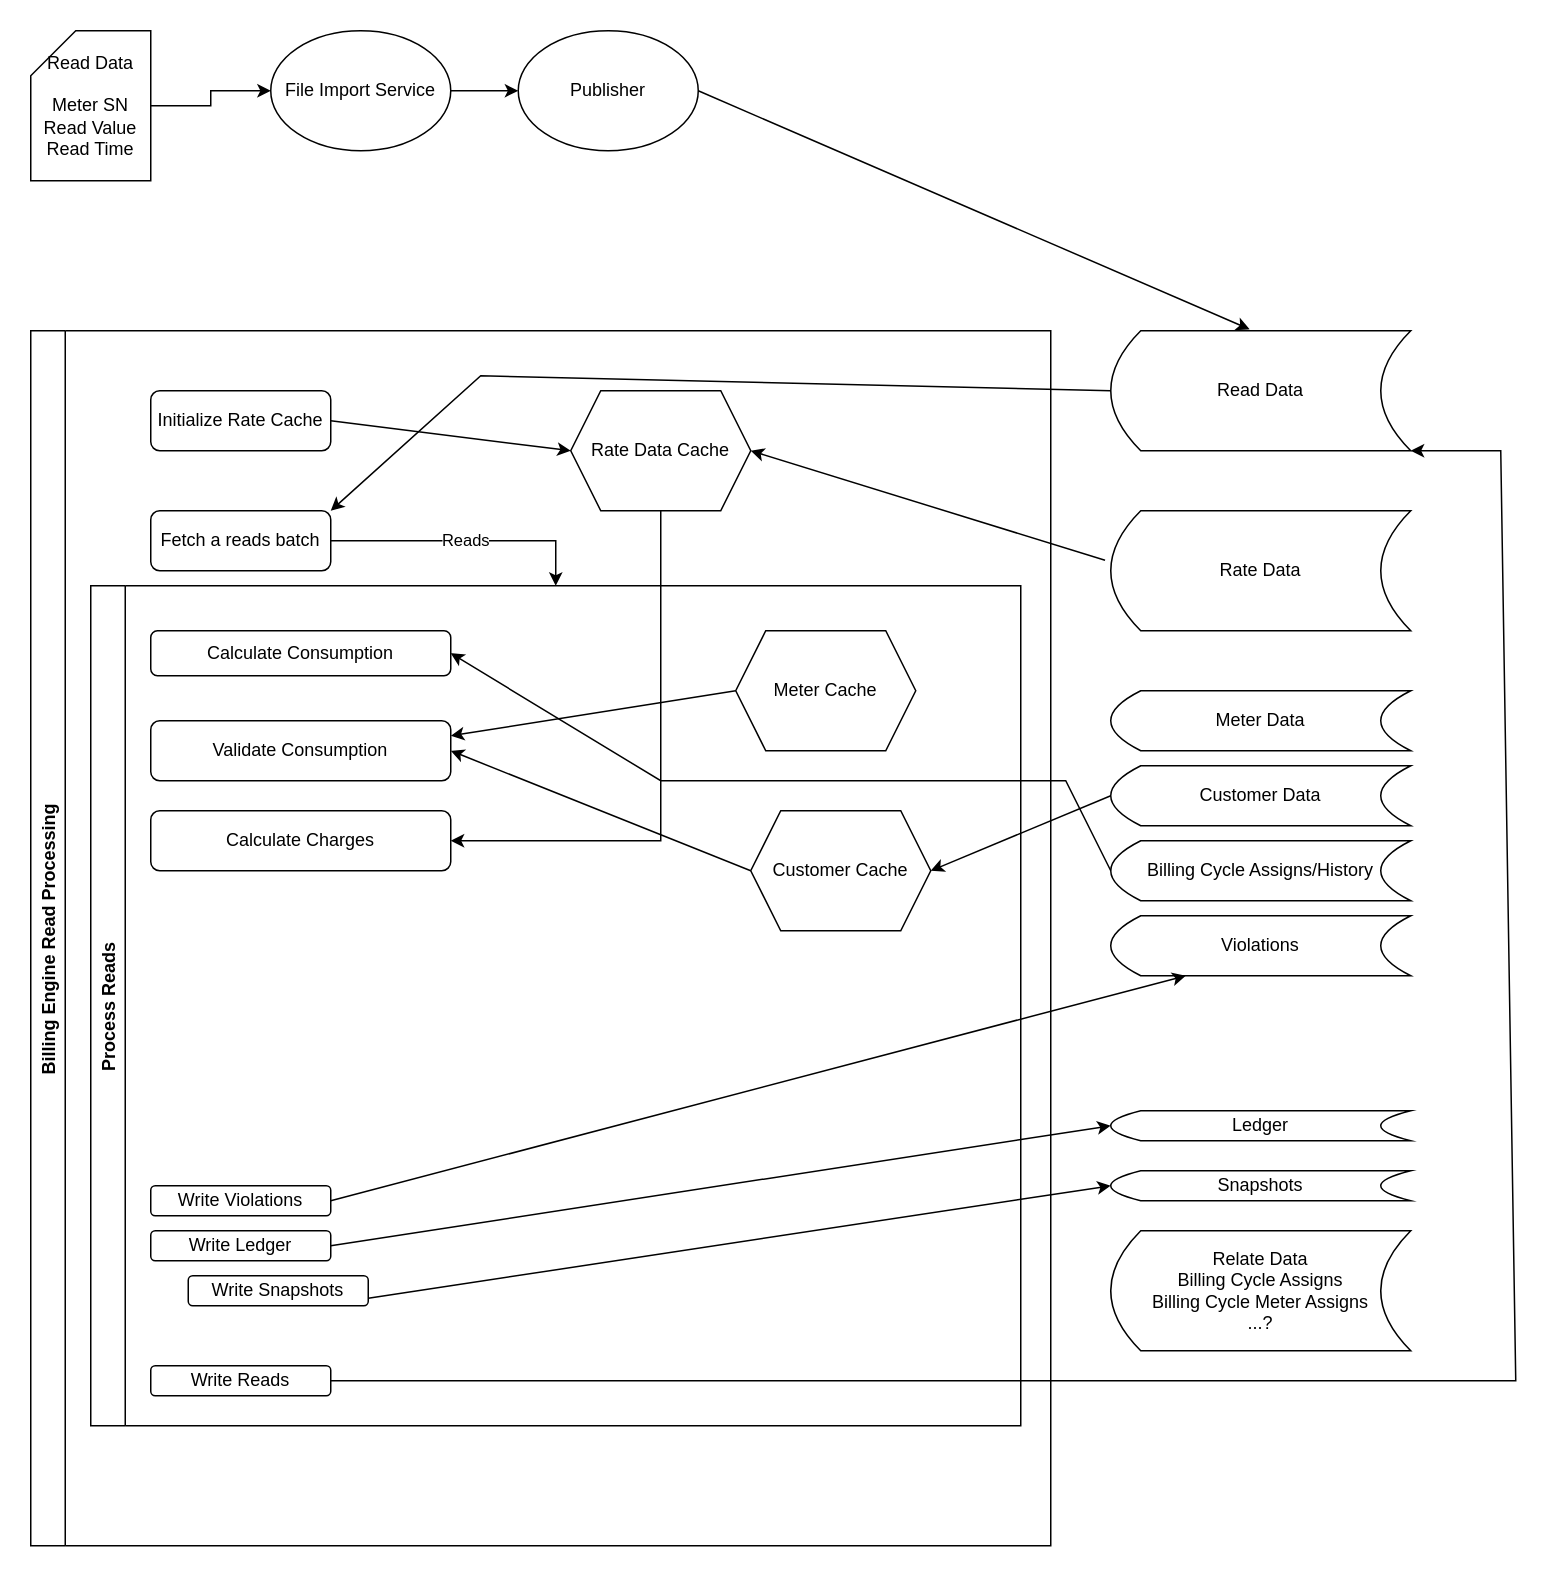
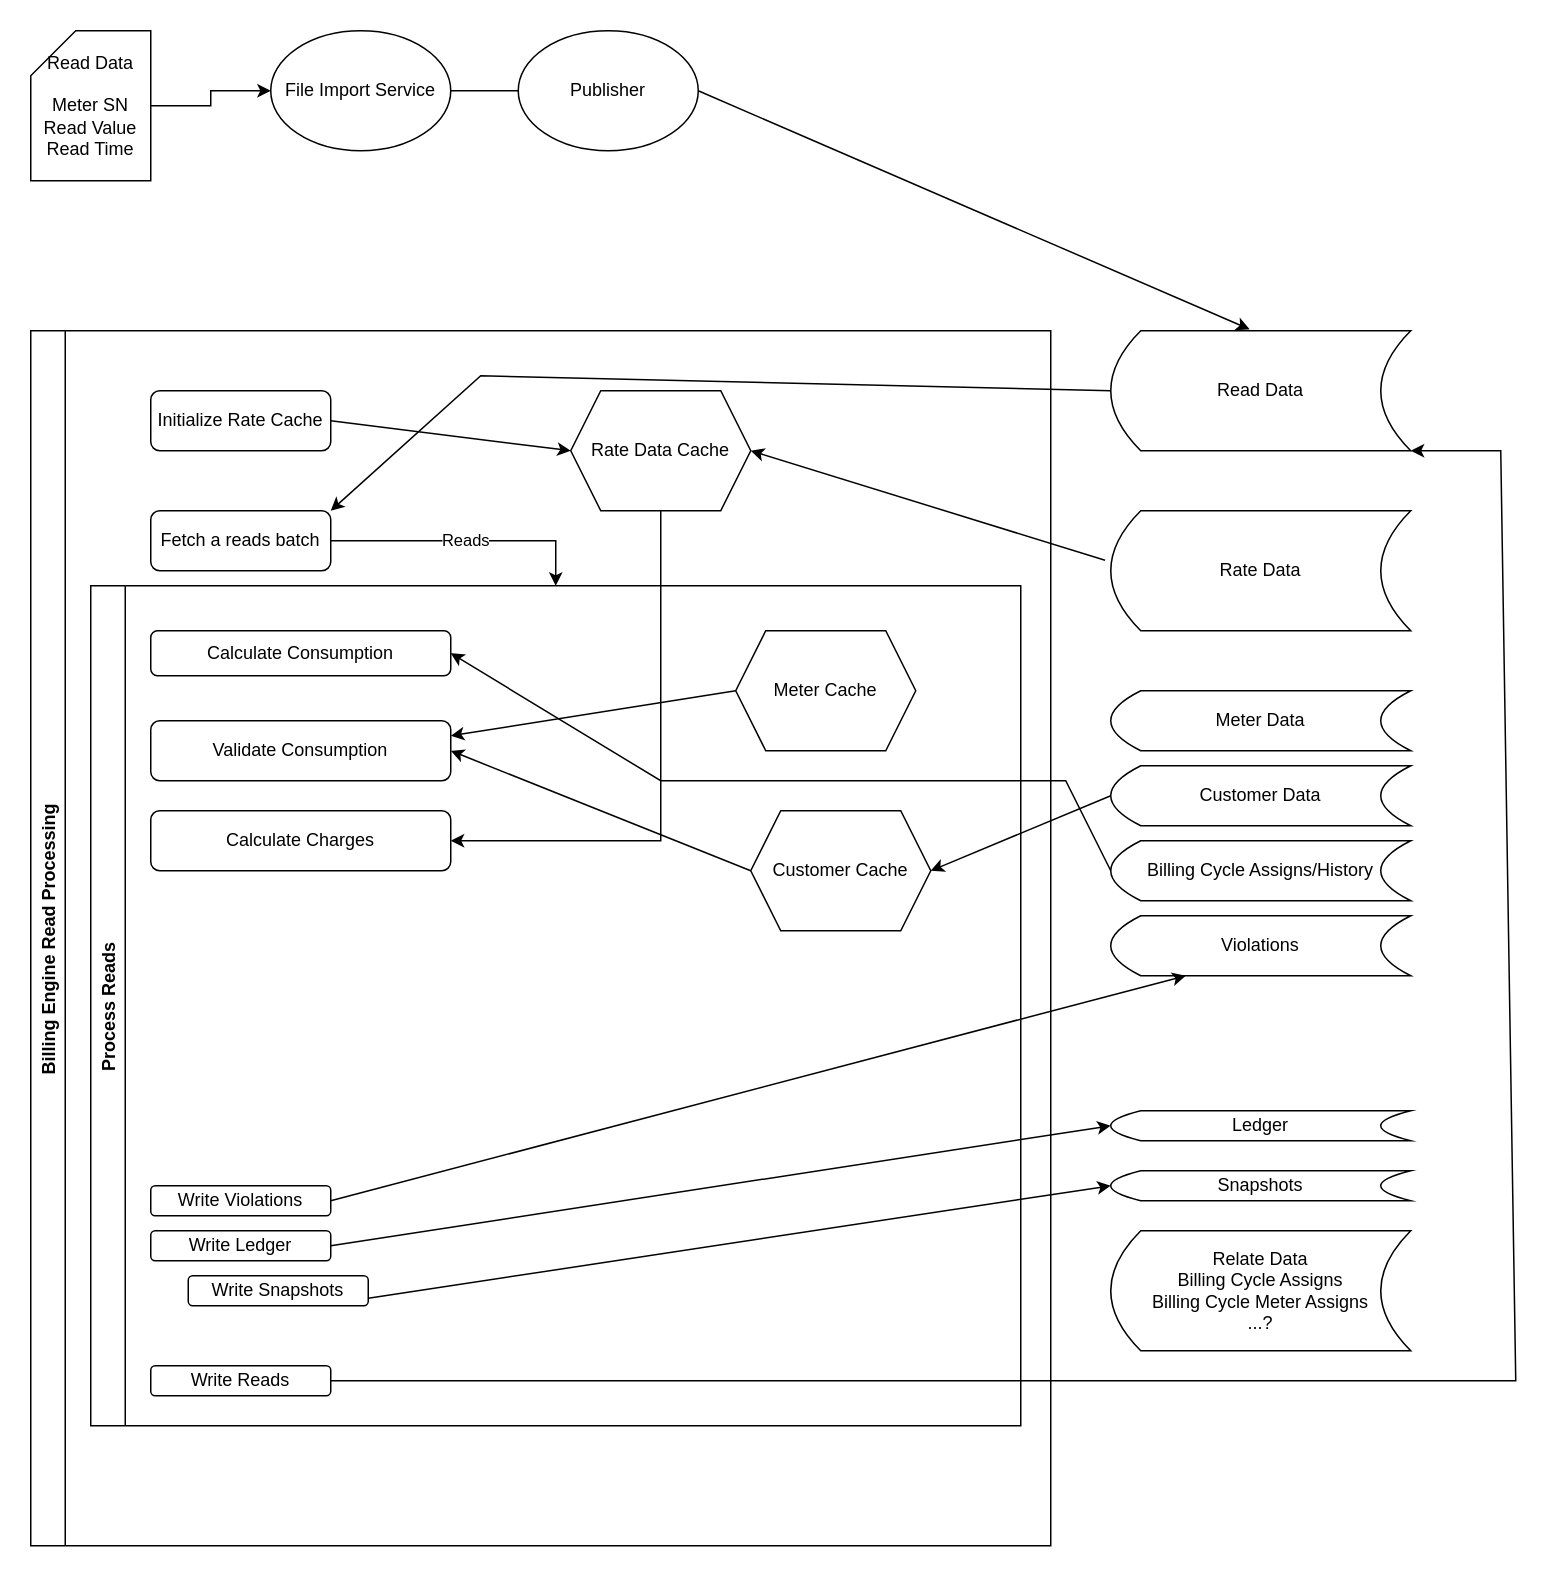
  <mxCell id="0" />
  <mxCell id="1" parent="0" />
  <mxCell id="2" value="" style="edgeStyle=orthogonalEdgeStyle;rounded=0;orthogonalLoop=1;jettySize=auto;html=1;" edge="1" parent="1" source="3" target="5"><mxGeometry relative="1" as="geometry" /></mxCell>
  <mxCell id="3" value="Read Data&lt;br&gt;&lt;br&gt;Meter SN&lt;br&gt;Read Value&lt;br&gt;Read Time" style="shape=card;whiteSpace=wrap;html=1;" vertex="1" parent="1"><mxGeometry x="20" y="20" width="80" height="100" as="geometry" /></mxCell>
- <mxCell id="4" value="" style="edgeStyle=orthogonalEdgeStyle;rounded=0;orthogonalLoop=1;jettySize=auto;html=1;" edge="1" parent="1" source="5" target="6"><mxGeometry relative="1" as="geometry" /></mxCell>
+ <mxCell id="4" value="" style="edgeStyle=orthogonalEdgeStyle;rounded=0;orthogonalLoop=1;jettySize=auto;html=1;endArrow=none;" edge="1" parent="1" source="5" target="6"><mxGeometry relative="1" as="geometry" /></mxCell>
  <mxCell id="5" value="File Import Service" style="ellipse;whiteSpace=wrap;html=1;" vertex="1" parent="1"><mxGeometry x="180" y="20" width="120" height="80" as="geometry" /></mxCell>
  <mxCell id="6" value="Publisher" style="ellipse;whiteSpace=wrap;html=1;" vertex="1" parent="1"><mxGeometry x="345" y="20" width="120" height="80" as="geometry" /></mxCell>
  <mxCell id="7" value="Read Data" style="shape=dataStorage;whiteSpace=wrap;html=1;fixedSize=1;" vertex="1" parent="1"><mxGeometry x="740" y="220" width="200" height="80" as="geometry" /></mxCell>
  <mxCell id="8" value="" style="endArrow=classic;html=1;rounded=0;exitX=1;exitY=0.5;exitDx=0;exitDy=0;entryX=0.463;entryY=-0.012;entryDx=0;entryDy=0;entryPerimeter=0;" edge="1" parent="1" source="6" target="7"><mxGeometry width="50" height="50" relative="1" as="geometry"><mxPoint x="550" y="80" as="sourcePoint" /><mxPoint x="600" y="30" as="targetPoint" /></mxGeometry></mxCell>
  <mxCell id="9" value="" style="endArrow=classic;html=1;rounded=0;entryX=1;entryY=0;entryDx=0;entryDy=0;exitX=0;exitY=0.5;exitDx=0;exitDy=0;" edge="1" parent="1" source="7" target="12"><mxGeometry width="50" height="50" relative="1" as="geometry"><mxPoint x="380" y="560" as="sourcePoint" /><mxPoint x="160" y="180" as="targetPoint" /><Array as="points"><mxPoint x="320" y="250" /></Array></mxGeometry></mxCell>
  <mxCell id="10" value="Billing Engine Read Processing" style="swimlane;horizontal=0;" vertex="1" parent="1"><mxGeometry x="20" y="220" width="680" height="810" as="geometry" /></mxCell>
  <mxCell id="11" value="Initialize Rate Cache" style="rounded=1;whiteSpace=wrap;html=1;" vertex="1" parent="10"><mxGeometry x="80" y="40" width="120" height="40" as="geometry" /></mxCell>
  <mxCell id="12" value="Fetch a reads batch" style="rounded=1;whiteSpace=wrap;html=1;" vertex="1" parent="10"><mxGeometry x="80" y="120" width="120" height="40" as="geometry" /></mxCell>
  <mxCell id="13" value="Process Reads" style="swimlane;horizontal=0;" vertex="1" parent="10"><mxGeometry x="40" y="170" width="620" height="560" as="geometry" /></mxCell>
  <mxCell id="14" value="Meter Cache" style="shape=hexagon;perimeter=hexagonPerimeter2;whiteSpace=wrap;html=1;fixedSize=1;" vertex="1" parent="13"><mxGeometry x="430" y="30" width="120" height="80" as="geometry" /></mxCell>
  <mxCell id="15" value="Customer Cache" style="shape=hexagon;perimeter=hexagonPerimeter2;whiteSpace=wrap;html=1;fixedSize=1;" vertex="1" parent="13"><mxGeometry x="440" y="150" width="120" height="80" as="geometry" /></mxCell>
  <mxCell id="16" value="Calculate Consumption" style="rounded=1;whiteSpace=wrap;html=1;" vertex="1" parent="13"><mxGeometry x="40" y="30" width="200" height="30" as="geometry" /></mxCell>
  <mxCell id="17" value="Validate Consumption" style="rounded=1;whiteSpace=wrap;html=1;" vertex="1" parent="13"><mxGeometry x="40" y="90" width="200" height="40" as="geometry" /></mxCell>
  <mxCell id="18" value="Calculate Charges" style="rounded=1;whiteSpace=wrap;html=1;" vertex="1" parent="13"><mxGeometry x="40" y="150" width="200" height="40" as="geometry" /></mxCell>
  <mxCell id="19" value="Write Ledger" style="rounded=1;whiteSpace=wrap;html=1;" vertex="1" parent="13"><mxGeometry x="40" y="430" width="120" height="20" as="geometry" /></mxCell>
  <mxCell id="20" value="Write Violations" style="rounded=1;whiteSpace=wrap;html=1;" vertex="1" parent="13"><mxGeometry x="40" y="400" width="120" height="20" as="geometry" /></mxCell>
  <mxCell id="21" value="Write Snapshots" style="rounded=1;whiteSpace=wrap;html=1;" vertex="1" parent="13"><mxGeometry x="65" y="460" width="120" height="20" as="geometry" /></mxCell>
  <mxCell id="22" value="Write Reads" style="rounded=1;whiteSpace=wrap;html=1;" vertex="1" parent="13"><mxGeometry x="40" y="520" width="120" height="20" as="geometry" /></mxCell>
  <mxCell id="23" value="" style="endArrow=classic;html=1;rounded=0;exitX=0;exitY=0.5;exitDx=0;exitDy=0;entryX=1;entryY=0.25;entryDx=0;entryDy=0;" edge="1" parent="13" source="14" target="17"><mxGeometry width="50" height="50" relative="1" as="geometry"><mxPoint x="320" y="150" as="sourcePoint" /><mxPoint x="370" y="100" as="targetPoint" /></mxGeometry></mxCell>
  <mxCell id="24" value="Rate Data Cache" style="shape=hexagon;perimeter=hexagonPerimeter2;whiteSpace=wrap;html=1;fixedSize=1;" vertex="1" parent="10"><mxGeometry x="360" y="40" width="120" height="80" as="geometry" /></mxCell>
  <mxCell id="25" value="" style="endArrow=classic;html=1;rounded=0;exitX=1;exitY=0.5;exitDx=0;exitDy=0;entryX=0;entryY=0.5;entryDx=0;entryDy=0;" edge="1" parent="10" source="11" target="24"><mxGeometry width="50" height="50" relative="1" as="geometry"><mxPoint x="360" y="350" as="sourcePoint" /><mxPoint x="410" y="300" as="targetPoint" /></mxGeometry></mxCell>
  <mxCell id="26" value="Reads" style="endArrow=classic;html=1;rounded=0;exitX=1;exitY=0.5;exitDx=0;exitDy=0;entryX=0.5;entryY=0;entryDx=0;entryDy=0;" edge="1" parent="10" source="12" target="13"><mxGeometry width="50" height="50" relative="1" as="geometry"><mxPoint x="270" y="170" as="sourcePoint" /><mxPoint x="360" y="180" as="targetPoint" /><Array as="points"><mxPoint x="350" y="140" /></Array></mxGeometry></mxCell>
  <mxCell id="27" value="" style="endArrow=classic;html=1;rounded=0;exitX=0.5;exitY=1;exitDx=0;exitDy=0;entryX=1;entryY=0.5;entryDx=0;entryDy=0;" edge="1" parent="10" source="24" target="18"><mxGeometry width="50" height="50" relative="1" as="geometry"><mxPoint x="360" y="320" as="sourcePoint" /><mxPoint x="420" y="360" as="targetPoint" /><Array as="points"><mxPoint x="420" y="340" /></Array></mxGeometry></mxCell>
  <mxCell id="28" value="Rate Data" style="shape=dataStorage;whiteSpace=wrap;html=1;fixedSize=1;" vertex="1" parent="1"><mxGeometry x="740" y="340" width="200" height="80" as="geometry" /></mxCell>
  <mxCell id="29" value="" style="endArrow=classic;html=1;rounded=0;entryX=1;entryY=0.5;entryDx=0;entryDy=0;exitX=-0.019;exitY=0.413;exitDx=0;exitDy=0;exitPerimeter=0;" edge="1" parent="1" source="28" target="24"><mxGeometry width="50" height="50" relative="1" as="geometry"><mxPoint x="380" y="570" as="sourcePoint" /><mxPoint x="430" y="520" as="targetPoint" /></mxGeometry></mxCell>
  <mxCell id="30" value="Meter Data" style="shape=dataStorage;whiteSpace=wrap;html=1;fixedSize=1;" vertex="1" parent="1"><mxGeometry x="740" y="460" width="200" height="40" as="geometry" /></mxCell>
  <mxCell id="31" value="Customer Data" style="shape=dataStorage;whiteSpace=wrap;html=1;fixedSize=1;" vertex="1" parent="1"><mxGeometry x="740" y="510" width="200" height="40" as="geometry" /></mxCell>
  <mxCell id="32" value="Snapshots" style="shape=dataStorage;whiteSpace=wrap;html=1;fixedSize=1;" vertex="1" parent="1"><mxGeometry x="740" y="780" width="200" height="20" as="geometry" /></mxCell>
  <mxCell id="33" value="Relate Data&lt;br&gt;Billing Cycle Assigns&lt;br&gt;Billing Cycle Meter Assigns&lt;br&gt;...?" style="shape=dataStorage;whiteSpace=wrap;html=1;fixedSize=1;" vertex="1" parent="1"><mxGeometry x="740" y="820" width="200" height="80" as="geometry" /></mxCell>
  <mxCell id="34" value="" style="endArrow=classic;html=1;rounded=0;exitX=0;exitY=0.5;exitDx=0;exitDy=0;entryX=1;entryY=0.5;entryDx=0;entryDy=0;" edge="1" parent="1" source="31" target="15"><mxGeometry width="50" height="50" relative="1" as="geometry"><mxPoint x="380" y="540" as="sourcePoint" /><mxPoint x="430" y="490" as="targetPoint" /></mxGeometry></mxCell>
  <mxCell id="35" value="Billing Cycle Assigns/History" style="shape=dataStorage;whiteSpace=wrap;html=1;fixedSize=1;" vertex="1" parent="1"><mxGeometry x="740" y="560" width="200" height="40" as="geometry" /></mxCell>
  <mxCell id="36" value="" style="endArrow=classic;html=1;rounded=0;exitX=0;exitY=0.5;exitDx=0;exitDy=0;entryX=1;entryY=0.5;entryDx=0;entryDy=0;" edge="1" parent="1" source="35" target="16"><mxGeometry width="50" height="50" relative="1" as="geometry"><mxPoint x="380" y="540" as="sourcePoint" /><mxPoint x="430" y="490" as="targetPoint" /><Array as="points"><mxPoint x="710" y="520" /><mxPoint x="440" y="520" /></Array></mxGeometry></mxCell>
  <mxCell id="37" value="Violations" style="shape=dataStorage;whiteSpace=wrap;html=1;fixedSize=1;" vertex="1" parent="1"><mxGeometry x="740" y="610" width="200" height="40" as="geometry" /></mxCell>
  <mxCell id="38" value="Ledger" style="shape=dataStorage;whiteSpace=wrap;html=1;fixedSize=1;" vertex="1" parent="1"><mxGeometry x="740" y="740" width="200" height="20" as="geometry" /></mxCell>
  <mxCell id="39" value="" style="endArrow=classic;html=1;rounded=0;exitX=1;exitY=0.5;exitDx=0;exitDy=0;entryX=1;entryY=1;entryDx=0;entryDy=0;" edge="1" parent="1" source="22" target="7"><mxGeometry width="50" height="50" relative="1" as="geometry"><mxPoint x="350" y="900" as="sourcePoint" /><mxPoint x="400" y="850" as="targetPoint" /><Array as="points"><mxPoint x="1010" y="920" /><mxPoint x="1000" y="300" /></Array></mxGeometry></mxCell>
  <mxCell id="40" value="" style="endArrow=classic;html=1;rounded=0;exitX=1;exitY=0.75;exitDx=0;exitDy=0;entryX=0;entryY=0.5;entryDx=0;entryDy=0;" edge="1" parent="1" source="21" target="32"><mxGeometry width="50" height="50" relative="1" as="geometry"><mxPoint x="310" y="860" as="sourcePoint" /><mxPoint x="360" y="810" as="targetPoint" /></mxGeometry></mxCell>
  <mxCell id="41" value="" style="endArrow=classic;html=1;rounded=0;exitX=1;exitY=0.5;exitDx=0;exitDy=0;entryX=0;entryY=0.5;entryDx=0;entryDy=0;" edge="1" parent="1" source="19" target="38"><mxGeometry width="50" height="50" relative="1" as="geometry"><mxPoint x="280" y="810" as="sourcePoint" /><mxPoint x="330" y="760" as="targetPoint" /></mxGeometry></mxCell>
  <mxCell id="42" value="" style="endArrow=classic;html=1;rounded=0;exitX=1;exitY=0.5;exitDx=0;exitDy=0;entryX=0.25;entryY=1;entryDx=0;entryDy=0;" edge="1" parent="1" source="20" target="37"><mxGeometry width="50" height="50" relative="1" as="geometry"><mxPoint x="370" y="910" as="sourcePoint" /><mxPoint x="420" y="860" as="targetPoint" /></mxGeometry></mxCell>
  <mxCell id="43" value="" style="endArrow=classic;html=1;rounded=0;exitX=0;exitY=0.5;exitDx=0;exitDy=0;" edge="1" parent="1" source="15"><mxGeometry width="50" height="50" relative="1" as="geometry"><mxPoint x="380" y="540" as="sourcePoint" /><mxPoint x="300" y="500" as="targetPoint" /></mxGeometry></mxCell>
